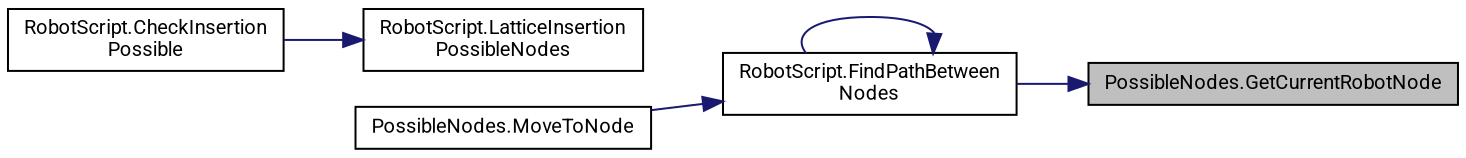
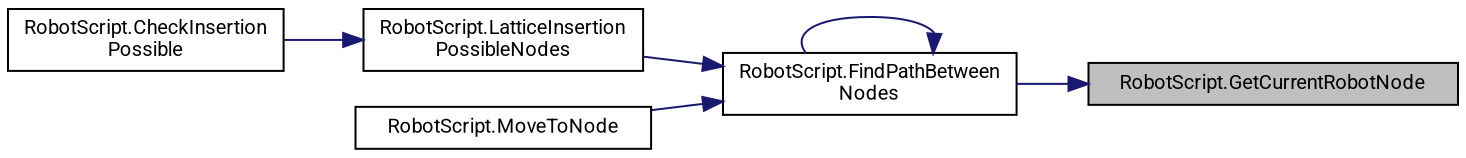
  digraph {
    fontname=Roboto
    rankdir=RL
    node [color=black fillcolor=white fontname=Roboto fontsize=10 shape=record style=filled]
    edge [color=midnightblue dir=back fontname=Roboto fontsize=10 labelfontname=Helvetica labelfontsize=10 style=solid]
-   n1 [fillcolor=grey75 fontcolor=black height=0.2 label="PossibleNodes.GetCurrentRobotNode" width=0.4]
+   n1 [fillcolor=grey75 fontcolor=black height=0.2 label="RobotScript.GetCurrentRobotNode" width=0.4]
    n2 [height=0.2 label="RobotScript.FindPathBetween\lNodes" width=0.4]
    n3 [height=0.2 label="RobotScript.LatticeInsertion\lPossibleNodes" width=0.4]
-   n4 [height=0.2 label="PossibleNodes.MoveToNode" width=0.4]
+   n4 [height=0.2 label="RobotScript.MoveToNode" width=0.4]
    n5 [height=0.2 label="RobotScript.CheckInsertion\lPossible" width=0.4]
    n1 -> n2
    n2 -> n2
+   n2 -> n3
    n2 -> n4
    n3 -> n5
  }
